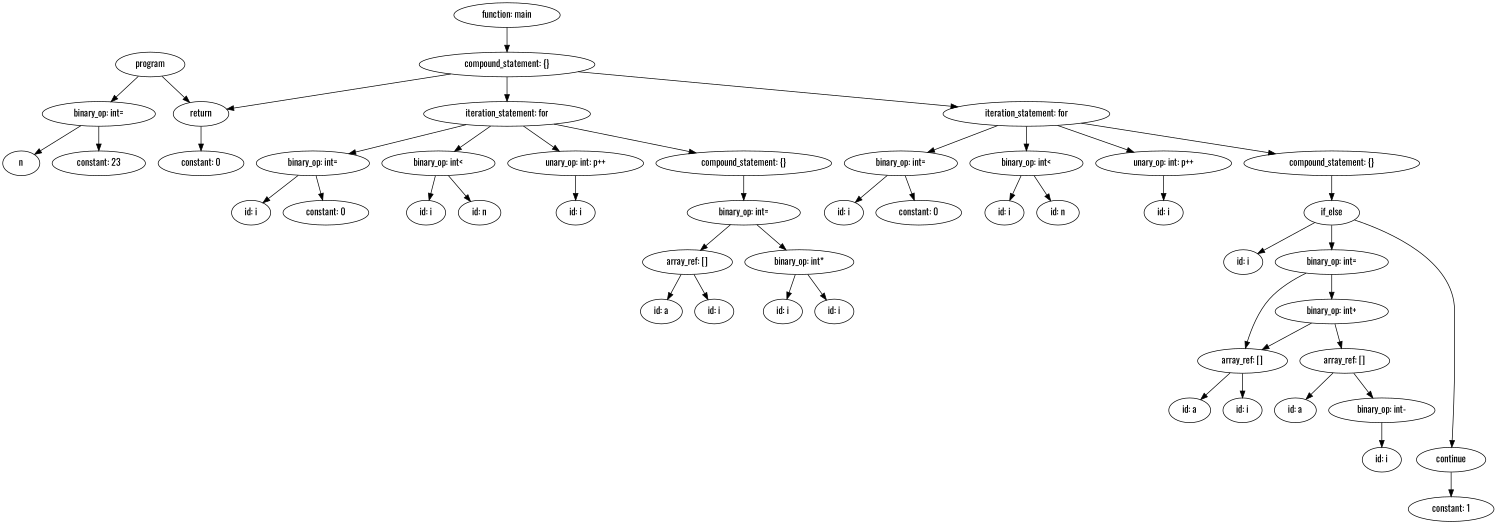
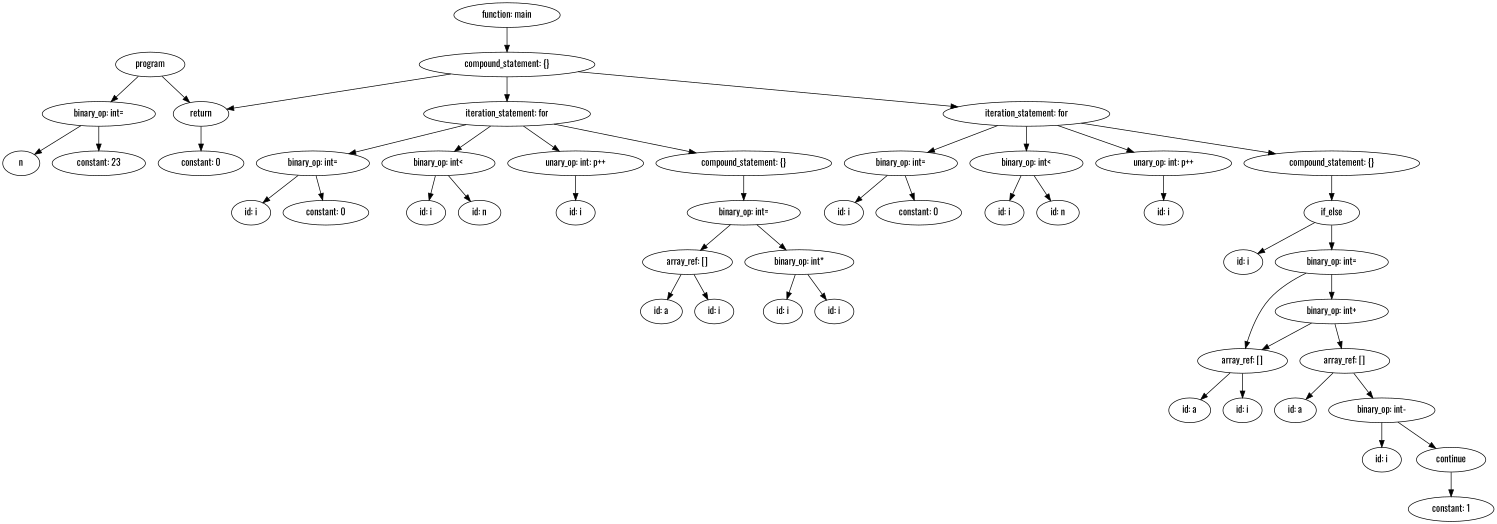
  strict digraph {
    fontname=Oswald
    node [fontname=Oswald]
    edge [fontname=Oswald]
    n1 [height=0.5 label=program width=1.4082]
    n2 [height=0.5 label="binary_op: int=" width=2.2929]
    n3 [height=0.5 label=return width=1.125]
    n4 [height=0.5 label=n width=0.75]
    n5 [height=0.5 label="constant: 23" width=1.8957]
    n6 [height=0.5 label="function: main" width=2.1528]
    n7 [height=0.5 label="compound_statement: {}" width=3.5566]
    n8 [height=0.5 label="iteration_statement: for" width=3.3761]
    n9 [height=0.5 label="iteration_statement: for" width=3.3761]
    n10 [height=0.5 label="binary_op: int=" width=2.2929]
    n11 [height=0.5 label="binary_op: int<" width=2.2929]
    n12 [height=0.5 label="unary_op: int: p++" width=2.75]
    n13 [height=0.5 label="compound_statement: {}" width=3.5566]
    n14 [height=0.5 label="binary_op: int=" width=2.2929]
    n15 [height=0.5 label="binary_op: int<" width=2.2929]
    n16 [height=0.5 label="unary_op: int: p++" width=2.75]
    n17 [height=0.5 label="compound_statement: {}" width=3.5566]
    n18 [height=0.5 label="constant: 0" width=1.7361]
    n19 [height=0.5 label="id: i" width=0.79437]
    n20 [height=0.5 label="constant: 0" width=1.7361]
    n21 [height=0.5 label="id: i" width=0.79437]
    n22 [height=0.5 label="id: n" width=0.86659]
    n23 [height=0.5 label="id: i" width=0.79437]
    n24 [height=0.5 label="binary_op: int=" width=2.2929]
    n25 [height=0.5 label="id: i" width=0.79437]
    n26 [height=0.5 label="constant: 0" width=1.7361]
    n27 [height=0.5 label="id: i" width=0.79437]
    n28 [height=0.5 label="id: n" width=0.86659]
    n29 [height=0.5 label="id: i" width=0.79437]
    n30 [height=0.5 label=if_else width=1.125]
    n31 [height=0.5 label="array_ref: []" width=1.8234]
    n32 [height=0.5 label="binary_op: int*" width=2.2083]
    n33 [height=0.5 label="id: i" width=0.79437]
    n34 [height=0.5 label="binary_op: int=" width=2.2929]
    n35 [height=0.5 label=continue width=1.4082]
    n36 [height=0.5 label="id: a" width=0.84854]
    n37 [height=0.5 label="id: i" width=0.79437]
    n38 [height=0.5 label="id: i" width=0.79437]
    n39 [height=0.5 label="id: i" width=0.79437]
    n40 [height=0.5 label="array_ref: []" width=1.8234]
    n41 [height=0.5 label="binary_op: int+" width=2.2929]
    n42 [height=0.5 label="constant: 1" width=1.7361]
    n43 [height=0.5 label="id: a" width=0.84854]
    n44 [height=0.5 label="id: i" width=0.79437]
    n45 [height=0.5 label="array_ref: []" width=1.8234]
    n46 [height=0.5 label="id: a" width=0.84854]
    n47 [height=0.5 label="binary_op: int-" width=2.1528]
    n48 [height=0.5 label="id: i" width=0.79437]
    n1 -> n2
    n1 -> n3
    n2 -> n4
    n2 -> n5
    n3 -> n18
    n6 -> n7
    n7 -> n3
    n7 -> n8
    n7 -> n9
    n8 -> n10
    n8 -> n11
    n8 -> n12
    n8 -> n13
    n9 -> n14
    n9 -> n15
    n9 -> n16
    n9 -> n17
    n10 -> n19
    n10 -> n20
    n11 -> n21
    n11 -> n22
    n12 -> n23
    n13 -> n24
    n14 -> n25
    n14 -> n26
    n15 -> n27
    n15 -> n28
    n16 -> n29
    n17 -> n30
    n24 -> n31
    n24 -> n32
    n30 -> n33
    n30 -> n34
-   n30 -> n35
+   n47 -> n35
    n31 -> n36
    n31 -> n37
    n32 -> n38
    n32 -> n39
    n34 -> n40
    n34 -> n41
    n35 -> n42
    n40 -> n43
    n40 -> n44
    n41 -> n40
    n41 -> n45
    n45 -> n46
    n45 -> n47
    n47 -> n48
  }
